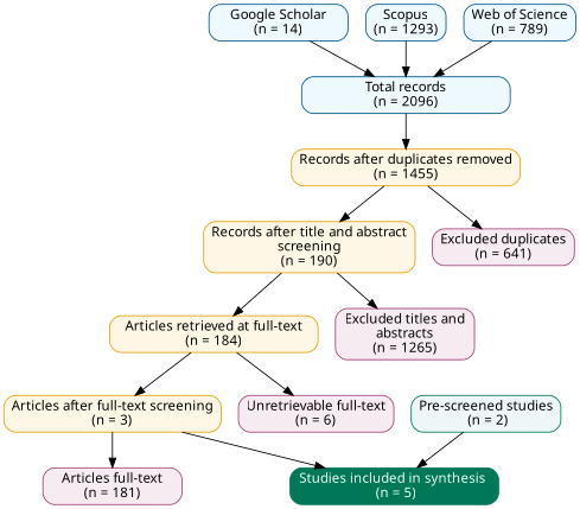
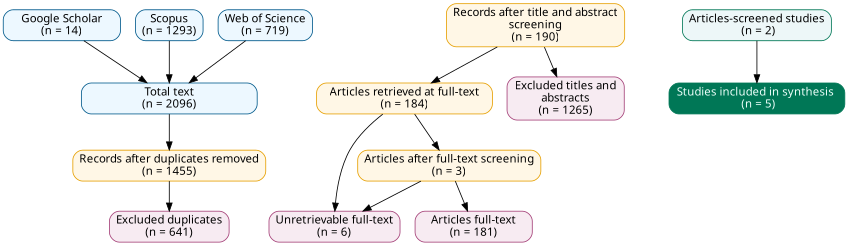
  digraph {
    fontname="Noto Sans"
    node [color="#00598b" fillcolor="#edf8ff" fontname="Noto Sans" shape=Mrecord style=filled]
    edge [fontname="Noto Sans"]
    n1 [label="Google Scholar\n(n = 14)" width=2]
-   n2 [label="Total records\n(n = 2096)" width=3]
+   n2 [label="Total text\n(n = 2096)" width=3]
    n3 [color="#e69f00" fillcolor="#fff7e6" label="Records after duplicates removed\n(n = 1455)" width=3]
    n4 [label="Scopus\n(n = 1293)" width=1]
-   n5 [label="Web of Science\n(n = 789)" width=1]
+   n5 [label="Web of Science\n(n = 719)" width=1]
    n6 [color="#e69f00" fillcolor="#fff7e6" label="Records after title and abstract\nscreening\n(n = 190)" width=3]
    n7 [color="#a43f77" fillcolor="#f7ebf2" label="Excluded duplicates\n(n = 641)" width=2]
    n8 [color="#e69f00" fillcolor="#fff7e6" label="Articles retrieved at full-text\n(n = 184)" width=3]
    n9 [color="#a43f77" fillcolor="#f7ebf2" label="Excluded titles and\nabstracts\n(n = 1265)" width=2]
    n10 [color="#e69f00" fillcolor="#fff7e6" label="Articles after full-text screening\n(n = 3)" width=3]
    n11 [color="#a43f77" fillcolor="#f7ebf2" label="Unretrievable full-text\n(n = 6)" width=2]
    n12 [color="#007756" fontcolor="#ecfffa" label="Studies included in synthesis \n (n = 5)" width=3 fillcolor=""]
    n13 [color="#a43f77" fillcolor="#f7ebf2" label="Articles full-text\n(n = 181)" width=2]
-   n14 [color="#007756" fillcolor="#edf7f8" label="Pre-screened studies\n (n = 2)" width=2]
+   n14 [color="#007756" fillcolor="#edf7f8" label="Articles-screened studies\n (n = 2)" width=2]
    n1 -> n2
    n2 -> n3
-   n3 -> n6
    n3 -> n7
    n4 -> n2
    n5 -> n2
    n6 -> n8
    n6 -> n9
    n8 -> n10
    n8 -> n11
-   n10 -> n12
+   n10 -> n11
    n10 -> n13
    n14 -> n12
  }
